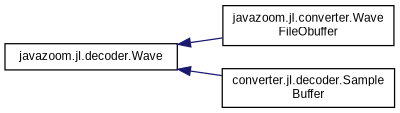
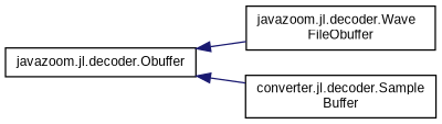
  digraph {
    fontname="Liberation Sans"
    rankdir=LR
    node [color=black fillcolor=white fontname="Liberation Sans" fontsize=10 shape=record style=filled]
    edge [color=midnightblue dir=back fontname="Liberation Sans" fontsize=10 labelfontname=Helvetica labelfontsize=10 style=solid]
-   n1 [height=0.2 label="javazoom.jl.decoder.Wave" width=0.4]
-   n2 [height=0.2 label="javazoom.jl.converter.Wave\lFileObuffer" width=0.4]
+   n1 [height=0.2 label="javazoom.jl.decoder.Obuffer" width=0.4]
+   n2 [height=0.2 label="javazoom.jl.decoder.Wave\lFileObuffer" width=0.4]
    n3 [height=0.2 label="converter.jl.decoder.Sample\lBuffer" width=0.4]
    n1 -> n2
    n1 -> n3
  }
